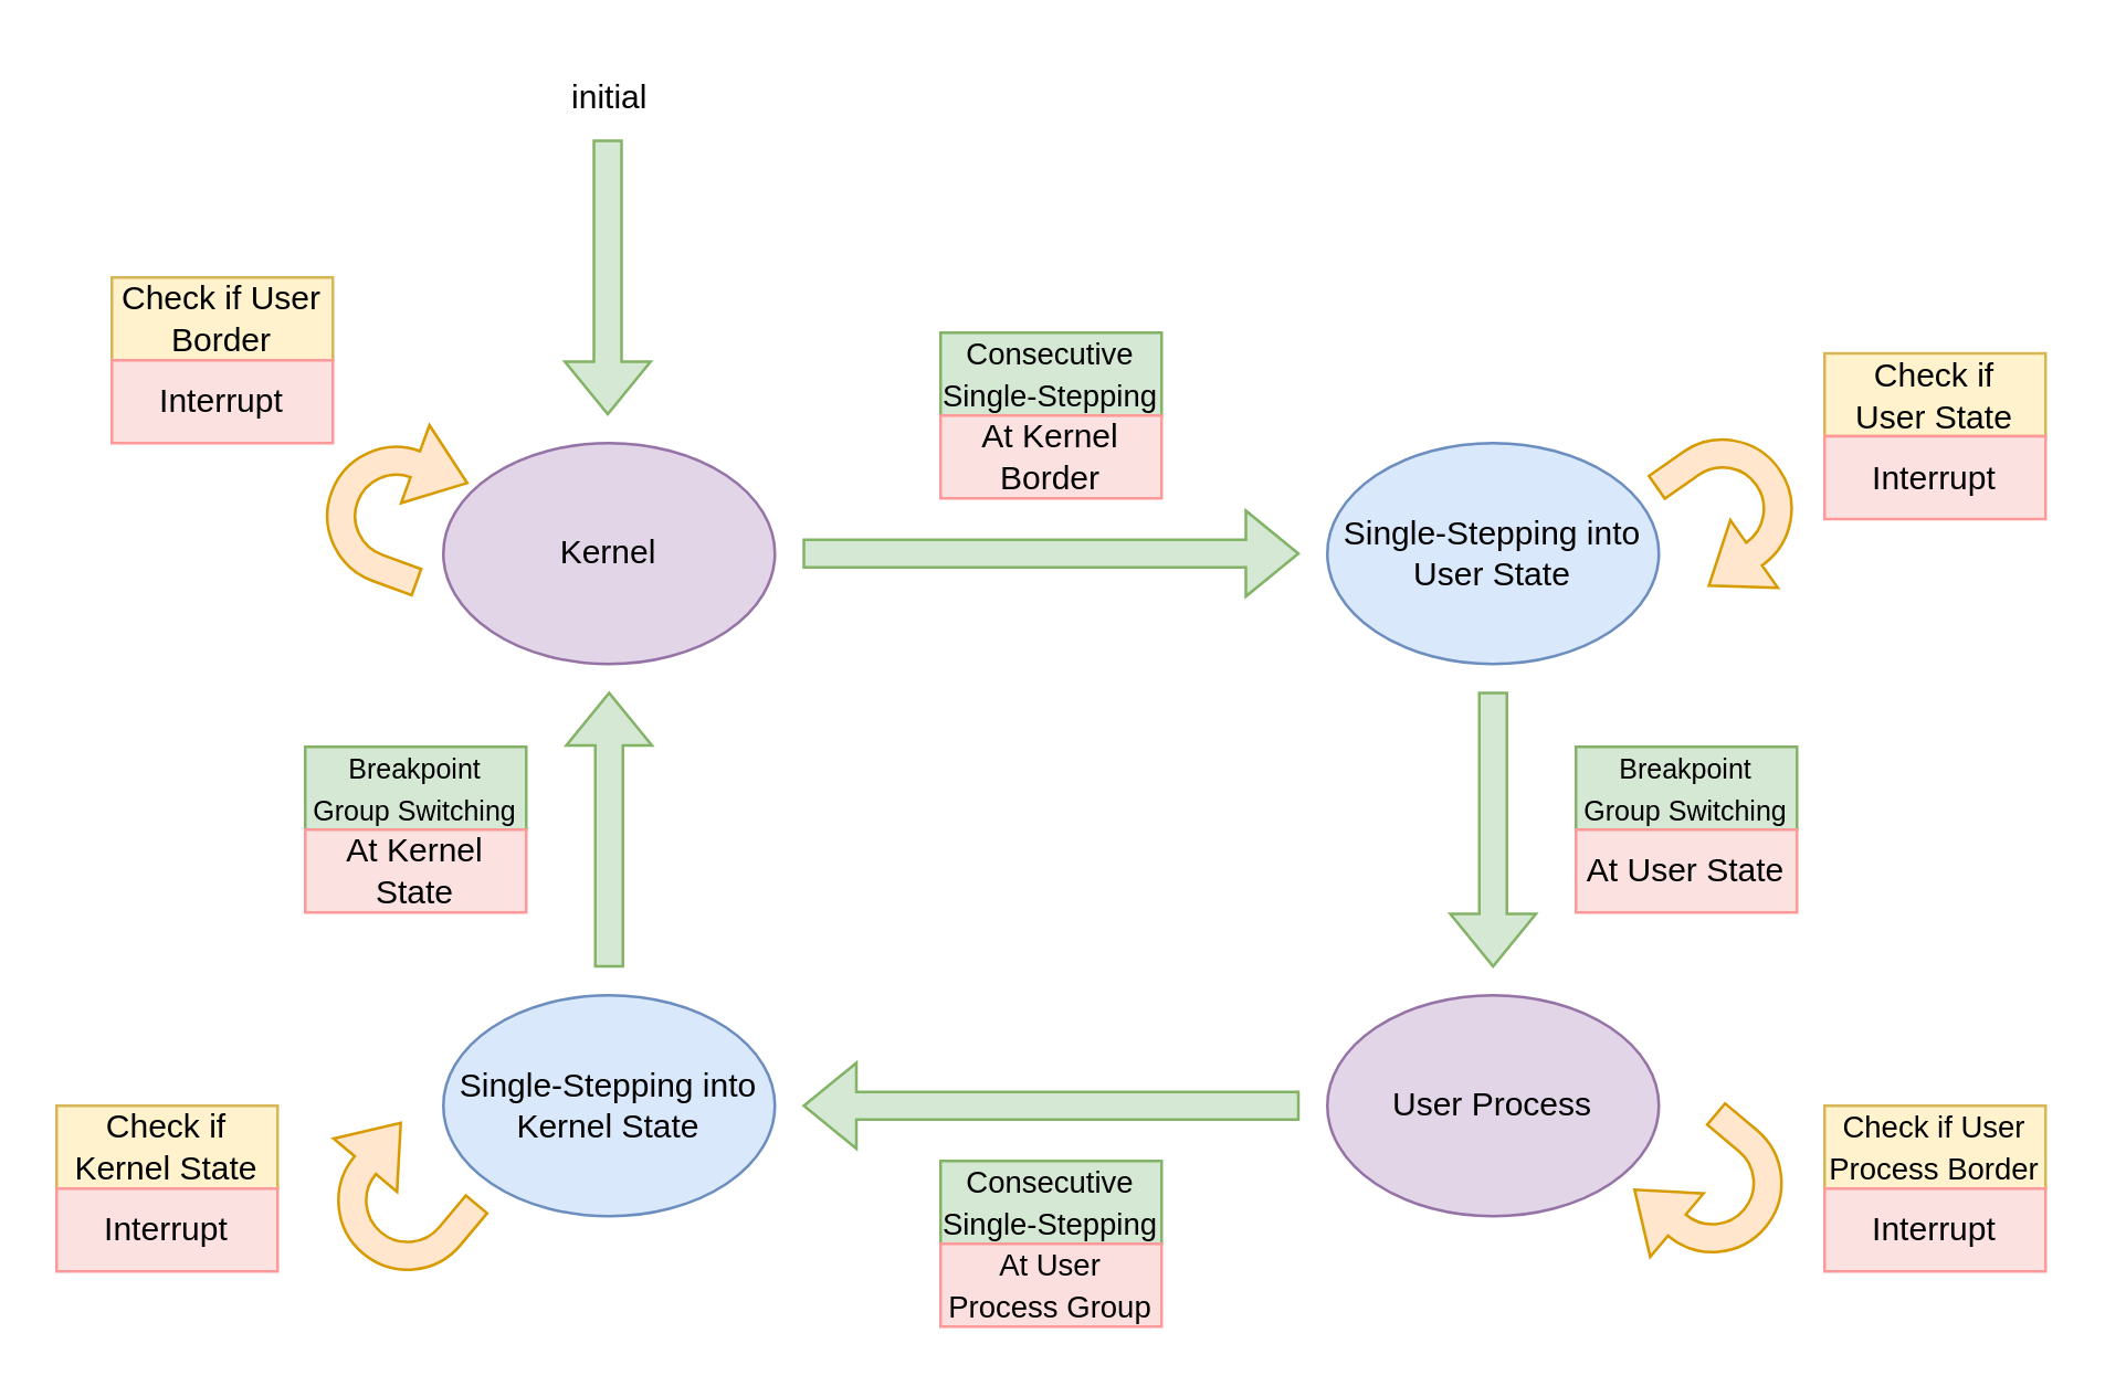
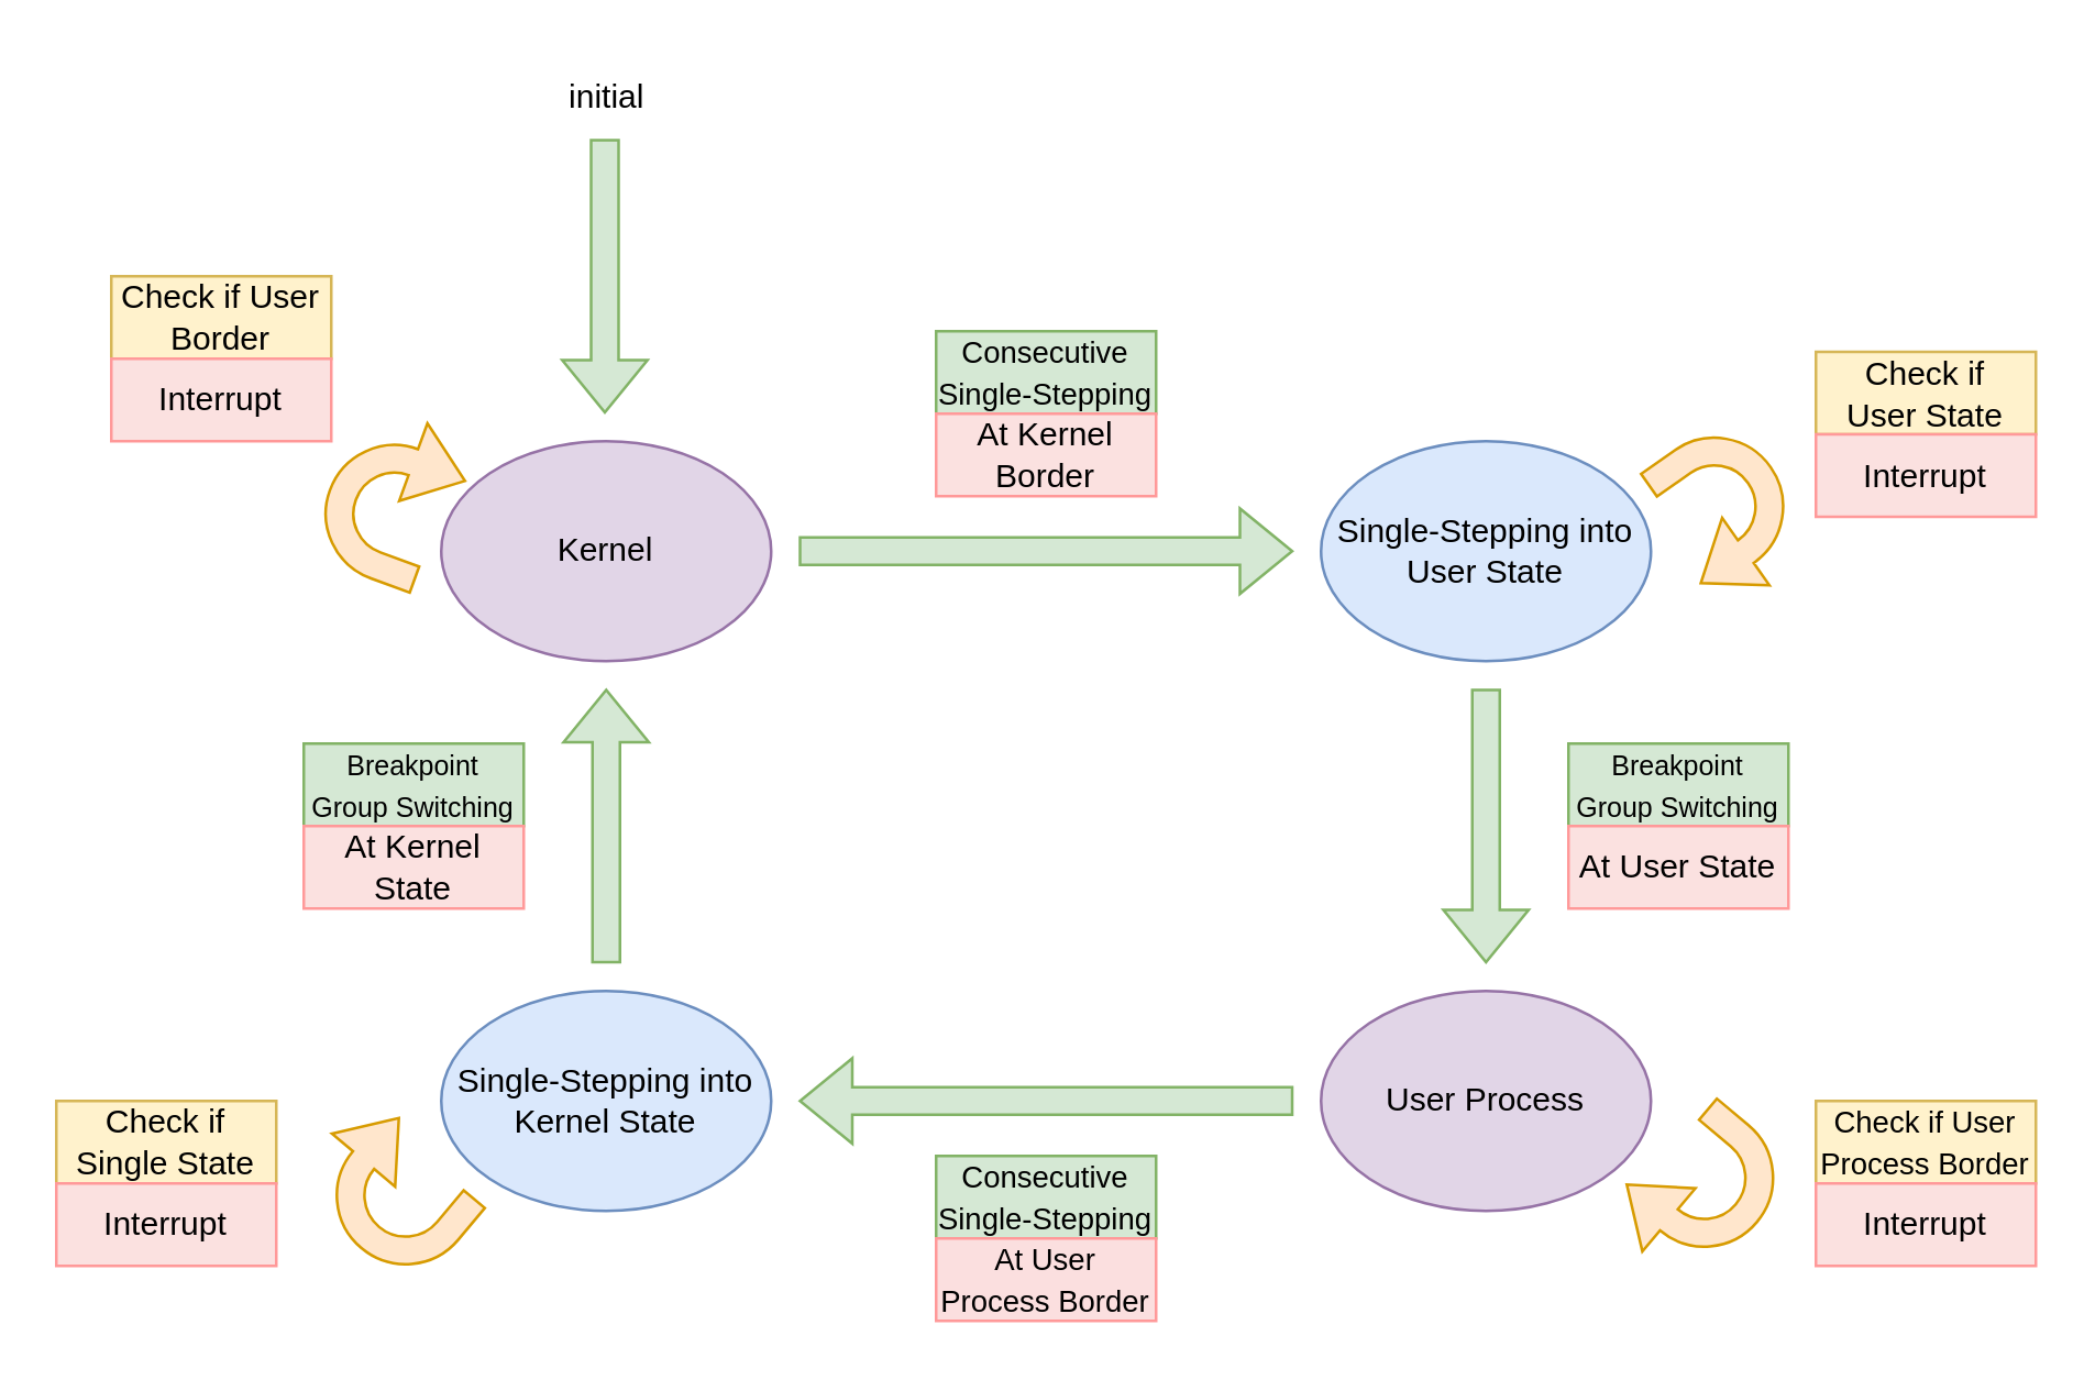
  <mxCell id="0" />
  <mxCell id="1" parent="0" />
  <mxCell id="2" value="Kernel" style="ellipse;whiteSpace=wrap;html=1;fillColor=#e1d5e7;strokeColor=#9673a6;" parent="1" vertex="1"><mxGeometry x="160" y="160" width="120" height="80" as="geometry" /></mxCell>
  <mxCell id="3" value="Single-Stepping into Kernel State" style="ellipse;whiteSpace=wrap;html=1;fillColor=#dae8fc;strokeColor=#6c8ebf;" parent="1" vertex="1"><mxGeometry x="160" y="360" width="120" height="80" as="geometry" /></mxCell>
  <mxCell id="4" value="User Process" style="ellipse;whiteSpace=wrap;html=1;fillColor=#e1d5e7;strokeColor=#9673a6;" parent="1" vertex="1"><mxGeometry x="480" y="360" width="120" height="80" as="geometry" /></mxCell>
  <mxCell id="5" value="Single-Stepping into User State" style="ellipse;whiteSpace=wrap;html=1;fillColor=#dae8fc;strokeColor=#6c8ebf;" parent="1" vertex="1"><mxGeometry x="480" y="160" width="120" height="80" as="geometry" /></mxCell>
  <mxCell id="6" value="" style="shape=flexArrow;endArrow=classic;html=1;rounded=0;fillColor=#d5e8d4;strokeColor=#82b366;" parent="1" edge="1"><mxGeometry width="50" height="50" relative="1" as="geometry"><mxPoint x="290" y="200" as="sourcePoint" /><mxPoint x="470" y="200" as="targetPoint" /></mxGeometry></mxCell>
  <mxCell id="7" value="" style="shape=flexArrow;endArrow=classic;html=1;rounded=0;fillColor=#d5e8d4;strokeColor=#82b366;" parent="1" edge="1"><mxGeometry width="50" height="50" relative="1" as="geometry"><mxPoint x="470" y="400" as="sourcePoint" /><mxPoint x="290" y="400" as="targetPoint" /></mxGeometry></mxCell>
  <mxCell id="8" value="" style="shape=flexArrow;endArrow=classic;html=1;rounded=0;fillColor=#d5e8d4;strokeColor=#82b366;" parent="1" edge="1"><mxGeometry width="50" height="50" relative="1" as="geometry"><mxPoint x="540" y="250" as="sourcePoint" /><mxPoint x="540" y="350" as="targetPoint" /></mxGeometry></mxCell>
  <mxCell id="9" value="" style="shape=flexArrow;endArrow=classic;html=1;rounded=0;fillColor=#d5e8d4;strokeColor=#82b366;" parent="1" edge="1"><mxGeometry width="50" height="50" relative="1" as="geometry"><mxPoint x="220" y="350" as="sourcePoint" /><mxPoint x="220" y="250" as="targetPoint" /></mxGeometry></mxCell>
  <mxCell id="10" value="" style="shape=flexArrow;endArrow=classic;html=1;rounded=0;fillColor=#d5e8d4;strokeColor=#82b366;" parent="1" edge="1"><mxGeometry width="50" height="50" relative="1" as="geometry"><mxPoint x="219.5" y="50" as="sourcePoint" /><mxPoint x="219.5" y="150" as="targetPoint" /></mxGeometry></mxCell>
  <mxCell id="11" value="initial" style="text;html=1;align=center;verticalAlign=middle;resizable=0;points=[];autosize=1;strokeColor=none;fillColor=none;" parent="1" vertex="1"><mxGeometry x="195" y="20" width="50" height="30" as="geometry" /></mxCell>
  <mxCell id="12" value="Check if User Border" style="whiteSpace=wrap;html=1;fillColor=#fff2cc;strokeColor=#d6b656;" parent="1" vertex="1"><mxGeometry y="100" width="80" height="30" as="geometry" x="40" /></mxCell>
  <mxCell id="13" value="Interrupt" style="whiteSpace=wrap;html=1;fillColor=light-dark(#fbe1e0, #512d2b);strokeColor=#FF9999;" parent="1" vertex="1"><mxGeometry y="130" width="80" height="30" as="geometry" x="40" /></mxCell>
  <mxCell id="14" value="Check if&lt;br&gt;User State" style="whiteSpace=wrap;html=1;fillColor=#fff2cc;strokeColor=#d6b656;" parent="1" vertex="1"><mxGeometry x="660" y="127.5" width="80" height="30" as="geometry" /></mxCell>
  <mxCell id="15" value="Interrupt" style="whiteSpace=wrap;html=1;strokeColor=light-dark(#ff9999, #ededed);fillColor=light-dark(#fbe1e0, #ededed);" parent="1" vertex="1"><mxGeometry x="660" y="157.5" width="80" height="30" as="geometry" /></mxCell>
  <mxCell id="16" value="&lt;font style=&quot;font-size: 11px;&quot;&gt;Check if User Process Border&lt;/font&gt;" style="whiteSpace=wrap;html=1;fillColor=#fff2cc;strokeColor=#d6b656;" parent="1" vertex="1"><mxGeometry x="660" y="400" width="80" height="30" as="geometry" /></mxCell>
  <mxCell id="17" value="Interrupt" style="whiteSpace=wrap;html=1;fillColor=light-dark(#fbe1e0, #ededed);strokeColor=light-dark(#ff9999, #572b2b);" parent="1" vertex="1"><mxGeometry x="660" y="430" width="80" height="30" as="geometry" /></mxCell>
- <mxCell id="18" value="Check if&lt;br&gt;Kernel State" style="whiteSpace=wrap;html=1;fillColor=#fff2cc;strokeColor=#d6b656;" parent="1" vertex="1"><mxGeometry x="20" y="400" width="80" height="30" as="geometry" /></mxCell>
+ <mxCell id="18" value="Check if&lt;br&gt;Single State" style="whiteSpace=wrap;html=1;fillColor=#fff2cc;strokeColor=#d6b656;" parent="1" vertex="1"><mxGeometry x="20" y="400" width="80" height="30" as="geometry" /></mxCell>
  <mxCell id="19" value="Interrupt" style="whiteSpace=wrap;html=1;fillColor=light-dark(#fbe1e0, #ededed);strokeColor=light-dark(#ff9999, #572b2b);" parent="1" vertex="1"><mxGeometry x="20" y="430" width="80" height="30" as="geometry" /></mxCell>
  <mxCell id="20" value="&lt;font style=&quot;font-size: 11px;&quot;&gt;Consecutive Single-Stepping&lt;/font&gt;" style="whiteSpace=wrap;html=1;fillColor=#d5e8d4;strokeColor=#82b366;" parent="1" vertex="1"><mxGeometry x="340" y="120" width="80" height="30" as="geometry" /></mxCell>
  <mxCell id="21" value="At Kernel Border" style="whiteSpace=wrap;html=1;fillColor=light-dark(#fbe1e0, #512d2b);strokeColor=light-dark(#ff9999, #572b2b);" parent="1" vertex="1"><mxGeometry x="340" y="150" width="80" height="30" as="geometry" /></mxCell>
  <mxCell id="22" value="&lt;font style=&quot;font-size: 11px;&quot;&gt;Consecutive Single-Stepping&lt;/font&gt;" style="whiteSpace=wrap;html=1;fillColor=#d5e8d4;strokeColor=#82b366;" parent="1" vertex="1"><mxGeometry x="340" y="420" width="80" height="30" as="geometry" /></mxCell>
- <mxCell id="23" value="&lt;font style=&quot;font-size: 11px;&quot;&gt;At User Process Group&lt;/font&gt;" style="whiteSpace=wrap;html=1;fillColor=light-dark(#fbdfdf, #ededed);strokeColor=light-dark(#ff9999, #572b2b);" parent="1" vertex="1"><mxGeometry x="340" y="450" width="80" height="30" as="geometry" /></mxCell>
+ <mxCell id="23" value="&lt;font style=&quot;font-size: 11px;&quot;&gt;At User Process Border&lt;/font&gt;" style="whiteSpace=wrap;html=1;fillColor=light-dark(#fbdfdf, #ededed);strokeColor=light-dark(#ff9999, #572b2b);" parent="1" vertex="1"><mxGeometry x="340" y="450" width="80" height="30" as="geometry" /></mxCell>
  <mxCell id="24" value="&lt;font style=&quot;font-size: 10px;&quot;&gt;Breakpoint Group Switching&lt;/font&gt;" style="whiteSpace=wrap;html=1;fillColor=#d5e8d4;strokeColor=#82b366;" parent="1" vertex="1"><mxGeometry x="110" y="270" width="80" height="30" as="geometry" /></mxCell>
  <mxCell id="25" value="At Kernel State" style="whiteSpace=wrap;html=1;fillColor=light-dark(#fbe1e0, #ededed);strokeColor=light-dark(#ff9999, #572b2b);" parent="1" vertex="1"><mxGeometry x="110" y="300" width="80" height="30" as="geometry" /></mxCell>
  <mxCell id="26" value="&lt;font style=&quot;font-size: 10px;&quot;&gt;Breakpoint Group Switching&lt;/font&gt;" style="whiteSpace=wrap;html=1;fillColor=#d5e8d4;strokeColor=#82b366;" parent="1" vertex="1"><mxGeometry x="570" y="270" width="80" height="30" as="geometry" /></mxCell>
  <mxCell id="27" value="At User State" style="whiteSpace=wrap;html=1;fillColor=light-dark(#fbe1e0, #ededed);strokeColor=light-dark(#ff9999, #572b2b);" parent="1" vertex="1"><mxGeometry x="570" y="300" width="80" height="30" as="geometry" /></mxCell>
  <mxCell id="28" value="" style="html=1;shadow=0;dashed=0;align=center;verticalAlign=middle;shape=mxgraph.arrows2.uTurnArrow;dy=5.02;arrowHead=30;dx2=19.98;rotation=-215;fillColor=#ffe6cc;strokeColor=#d79b00;" parent="1" vertex="1"><mxGeometry x="610" y="155" width="40" height="60" as="geometry" /></mxCell>
  <mxCell id="29" value="" style="html=1;shadow=0;dashed=0;align=center;verticalAlign=middle;shape=mxgraph.arrows2.uTurnArrow;dy=5.02;arrowHead=30;dx2=19.98;rotation=-140;fillColor=#ffe6cc;strokeColor=#d79b00;" parent="1" vertex="1"><mxGeometry x="600" y="405" width="40" height="60" as="geometry" /></mxCell>
  <mxCell id="30" value="" style="html=1;shadow=0;dashed=0;align=center;verticalAlign=middle;shape=mxgraph.arrows2.uTurnArrow;dy=5.02;arrowHead=30;dx2=19.98;rotation=-50;fillColor=#ffe6cc;strokeColor=#d79b00;" parent="1" vertex="1"><mxGeometry x="120" y="405" width="40" height="60" as="geometry" /></mxCell>
  <mxCell id="31" value="" style="html=1;shadow=0;dashed=0;align=center;verticalAlign=middle;shape=mxgraph.arrows2.uTurnArrow;dy=5.02;arrowHead=30;dx2=19.98;rotation=20;fillColor=#ffe6cc;strokeColor=#d79b00;" parent="1" vertex="1"><mxGeometry x="120" y="150" width="40" height="60" as="geometry" /></mxCell>
